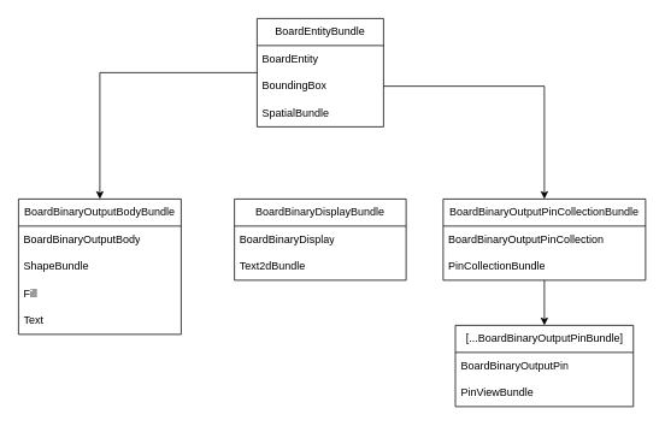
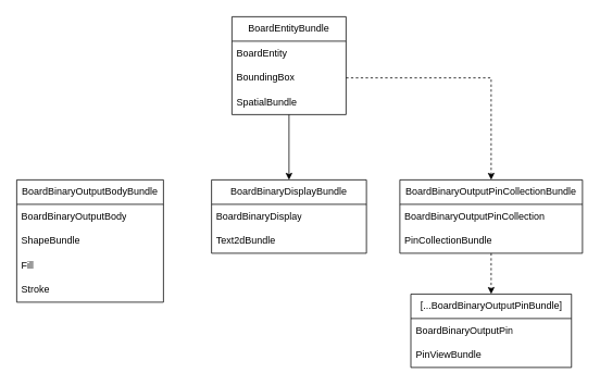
  <mxCell id="0" />
  <mxCell id="1" parent="0" />
- <mxCell id="2" style="edgeStyle=orthogonalEdgeStyle;rounded=0;orthogonalLoop=1;jettySize=auto;html=1;entryX=0.5;entryY=0;entryDx=0;entryDy=0;" parent="1" source="4" target="8" edge="1"><mxGeometry relative="1" as="geometry" /></mxCell>
+ <mxCell id="3" style="edgeStyle=orthogonalEdgeStyle;rounded=0;orthogonalLoop=1;jettySize=auto;html=1;entryX=0.5;entryY=0;entryDx=0;entryDy=0;" parent="1" source="4" target="13" edge="1"><mxGeometry relative="1" as="geometry" /></mxCell>
  <mxCell id="4" value="BoardEntityBundle" style="swimlane;fontStyle=0;childLayout=stackLayout;horizontal=1;startSize=30;horizontalStack=0;resizeParent=1;resizeParentMax=0;resizeLast=0;collapsible=1;marginBottom=0;whiteSpace=wrap;html=1;" parent="1" vertex="1"><mxGeometry x="284" y="20" width="140" height="120" as="geometry" /></mxCell>
  <mxCell id="5" value="BoardEntity" style="text;strokeColor=none;fillColor=none;align=left;verticalAlign=middle;spacingLeft=4;spacingRight=4;overflow=hidden;points=[[0,0.5],[1,0.5]];portConstraint=eastwest;rotatable=0;whiteSpace=wrap;html=1;" parent="4" vertex="1"><mxGeometry y="30" width="140" height="30" as="geometry" /></mxCell>
  <mxCell id="6" value="BoundingBox" style="text;strokeColor=none;fillColor=none;align=left;verticalAlign=middle;spacingLeft=4;spacingRight=4;overflow=hidden;points=[[0,0.5],[1,0.5]];portConstraint=eastwest;rotatable=0;whiteSpace=wrap;html=1;" parent="4" vertex="1"><mxGeometry y="60" width="140" height="30" as="geometry" /></mxCell>
  <mxCell id="7" value="SpatialBundle" style="text;strokeColor=none;fillColor=none;align=left;verticalAlign=middle;spacingLeft=4;spacingRight=4;overflow=hidden;points=[[0,0.5],[1,0.5]];portConstraint=eastwest;rotatable=0;whiteSpace=wrap;html=1;" parent="4" vertex="1"><mxGeometry y="90" width="140" height="30" as="geometry" /></mxCell>
  <mxCell id="8" value="BoardBinaryOutputBodyBundle" style="swimlane;fontStyle=0;childLayout=stackLayout;horizontal=1;startSize=30;horizontalStack=0;resizeParent=1;resizeParentMax=0;resizeLast=0;collapsible=1;marginBottom=0;whiteSpace=wrap;html=1;" parent="1" vertex="1"><mxGeometry x="20" y="220" width="180" height="150" as="geometry" /></mxCell>
  <mxCell id="9" value="BoardBinaryOutputBody" style="text;strokeColor=none;fillColor=none;align=left;verticalAlign=middle;spacingLeft=4;spacingRight=4;overflow=hidden;points=[[0,0.5],[1,0.5]];portConstraint=eastwest;rotatable=0;whiteSpace=wrap;html=1;" parent="8" vertex="1"><mxGeometry y="30" width="180" height="30" as="geometry" /></mxCell>
  <mxCell id="10" value="ShapeBundle" style="text;strokeColor=none;fillColor=none;align=left;verticalAlign=middle;spacingLeft=4;spacingRight=4;overflow=hidden;points=[[0,0.5],[1,0.5]];portConstraint=eastwest;rotatable=0;whiteSpace=wrap;html=1;" parent="8" vertex="1"><mxGeometry y="60" width="180" height="30" as="geometry" /></mxCell>
  <mxCell id="11" value="Fill" style="text;strokeColor=none;fillColor=none;align=left;verticalAlign=middle;spacingLeft=4;spacingRight=4;overflow=hidden;points=[[0,0.5],[1,0.5]];portConstraint=eastwest;rotatable=0;whiteSpace=wrap;html=1;" parent="8" vertex="1"><mxGeometry y="90" width="180" height="30" as="geometry" /></mxCell>
- <mxCell id="12" value="Text" style="text;strokeColor=none;fillColor=none;align=left;verticalAlign=middle;spacingLeft=4;spacingRight=4;overflow=hidden;points=[[0,0.5],[1,0.5]];portConstraint=eastwest;rotatable=0;whiteSpace=wrap;html=1;" parent="8" vertex="1"><mxGeometry y="120" width="180" height="30" as="geometry" /></mxCell>
+ <mxCell id="12" value="Stroke" style="text;strokeColor=none;fillColor=none;align=left;verticalAlign=middle;spacingLeft=4;spacingRight=4;overflow=hidden;points=[[0,0.5],[1,0.5]];portConstraint=eastwest;rotatable=0;whiteSpace=wrap;html=1;" parent="8" vertex="1"><mxGeometry y="120" width="180" height="30" as="geometry" /></mxCell>
  <mxCell id="13" value="BoardBinaryDisplayBundle" style="swimlane;fontStyle=0;childLayout=stackLayout;horizontal=1;startSize=30;horizontalStack=0;resizeParent=1;resizeParentMax=0;resizeLast=0;collapsible=1;marginBottom=0;whiteSpace=wrap;html=1;" parent="1" vertex="1"><mxGeometry x="259" y="220" width="190" height="90" as="geometry" /></mxCell>
  <mxCell id="14" value="BoardBinaryDisplay" style="text;strokeColor=none;fillColor=none;align=left;verticalAlign=middle;spacingLeft=4;spacingRight=4;overflow=hidden;points=[[0,0.5],[1,0.5]];portConstraint=eastwest;rotatable=0;whiteSpace=wrap;html=1;" parent="13" vertex="1"><mxGeometry y="30" width="190" height="30" as="geometry" /></mxCell>
  <mxCell id="15" value="Text2dBundle" style="text;strokeColor=none;fillColor=none;align=left;verticalAlign=middle;spacingLeft=4;spacingRight=4;overflow=hidden;points=[[0,0.5],[1,0.5]];portConstraint=eastwest;rotatable=0;whiteSpace=wrap;html=1;" parent="13" vertex="1"><mxGeometry y="60" width="190" height="30" as="geometry" /></mxCell>
- <mxCell id="16" style="edgeStyle=orthogonalEdgeStyle;rounded=0;orthogonalLoop=1;jettySize=auto;html=1;entryX=0.5;entryY=0;entryDx=0;entryDy=0;" edge="1" parent="1" source="17" target="20"><mxGeometry relative="1" as="geometry" /></mxCell>
+ <mxCell id="16" style="edgeStyle=orthogonalEdgeStyle;rounded=0;orthogonalLoop=1;jettySize=auto;html=1;entryX=0.5;entryY=0;entryDx=0;entryDy=0;dashed=1;" edge="1" parent="1" source="17" target="20"><mxGeometry relative="1" as="geometry" /></mxCell>
  <mxCell id="17" value="BoardBinaryOutputPinCollectionBundle" style="swimlane;fontStyle=0;childLayout=stackLayout;horizontal=1;startSize=30;horizontalStack=0;resizeParent=1;resizeParentMax=0;resizeLast=0;collapsible=1;marginBottom=0;whiteSpace=wrap;html=1;" vertex="1" parent="1"><mxGeometry x="490" y="220" width="224" height="90" as="geometry" /></mxCell>
  <mxCell id="18" value="&lt;div&gt;BoardBinaryOutputPinCollection&lt;/div&gt;" style="text;strokeColor=none;fillColor=none;align=left;verticalAlign=middle;spacingLeft=4;spacingRight=4;overflow=hidden;points=[[0,0.5],[1,0.5]];portConstraint=eastwest;rotatable=0;whiteSpace=wrap;html=1;" vertex="1" parent="17"><mxGeometry y="30" width="224" height="30" as="geometry" /></mxCell>
  <mxCell id="19" value="PinCollectionBundle" style="text;strokeColor=none;fillColor=none;align=left;verticalAlign=middle;spacingLeft=4;spacingRight=4;overflow=hidden;points=[[0,0.5],[1,0.5]];portConstraint=eastwest;rotatable=0;whiteSpace=wrap;html=1;" vertex="1" parent="17"><mxGeometry y="60" width="224" height="30" as="geometry" /></mxCell>
  <mxCell id="20" value="[...BoardBinaryOutputPinBundle]" style="swimlane;fontStyle=0;childLayout=stackLayout;horizontal=1;startSize=30;horizontalStack=0;resizeParent=1;resizeParentMax=0;resizeLast=0;collapsible=1;marginBottom=0;whiteSpace=wrap;html=1;" vertex="1" parent="1"><mxGeometry x="503.5" y="360" width="197" height="90" as="geometry" /></mxCell>
  <mxCell id="21" value="&lt;div&gt;BoardBinaryOutputPin&lt;/div&gt;" style="text;strokeColor=none;fillColor=none;align=left;verticalAlign=middle;spacingLeft=4;spacingRight=4;overflow=hidden;points=[[0,0.5],[1,0.5]];portConstraint=eastwest;rotatable=0;whiteSpace=wrap;html=1;" vertex="1" parent="20"><mxGeometry y="30" width="197" height="30" as="geometry" /></mxCell>
  <mxCell id="22" value="PinViewBundle" style="text;strokeColor=none;fillColor=none;align=left;verticalAlign=middle;spacingLeft=4;spacingRight=4;overflow=hidden;points=[[0,0.5],[1,0.5]];portConstraint=eastwest;rotatable=0;whiteSpace=wrap;html=1;" vertex="1" parent="20"><mxGeometry y="60" width="197" height="30" as="geometry" /></mxCell>
- <mxCell id="23" style="edgeStyle=orthogonalEdgeStyle;rounded=0;orthogonalLoop=1;jettySize=auto;html=1;" edge="1" parent="1" source="6" target="17"><mxGeometry relative="1" as="geometry" /></mxCell>
+ <mxCell id="23" style="edgeStyle=orthogonalEdgeStyle;rounded=0;orthogonalLoop=1;jettySize=auto;html=1;dashed=1;" edge="1" parent="1" source="6" target="17"><mxGeometry relative="1" as="geometry" /></mxCell>
